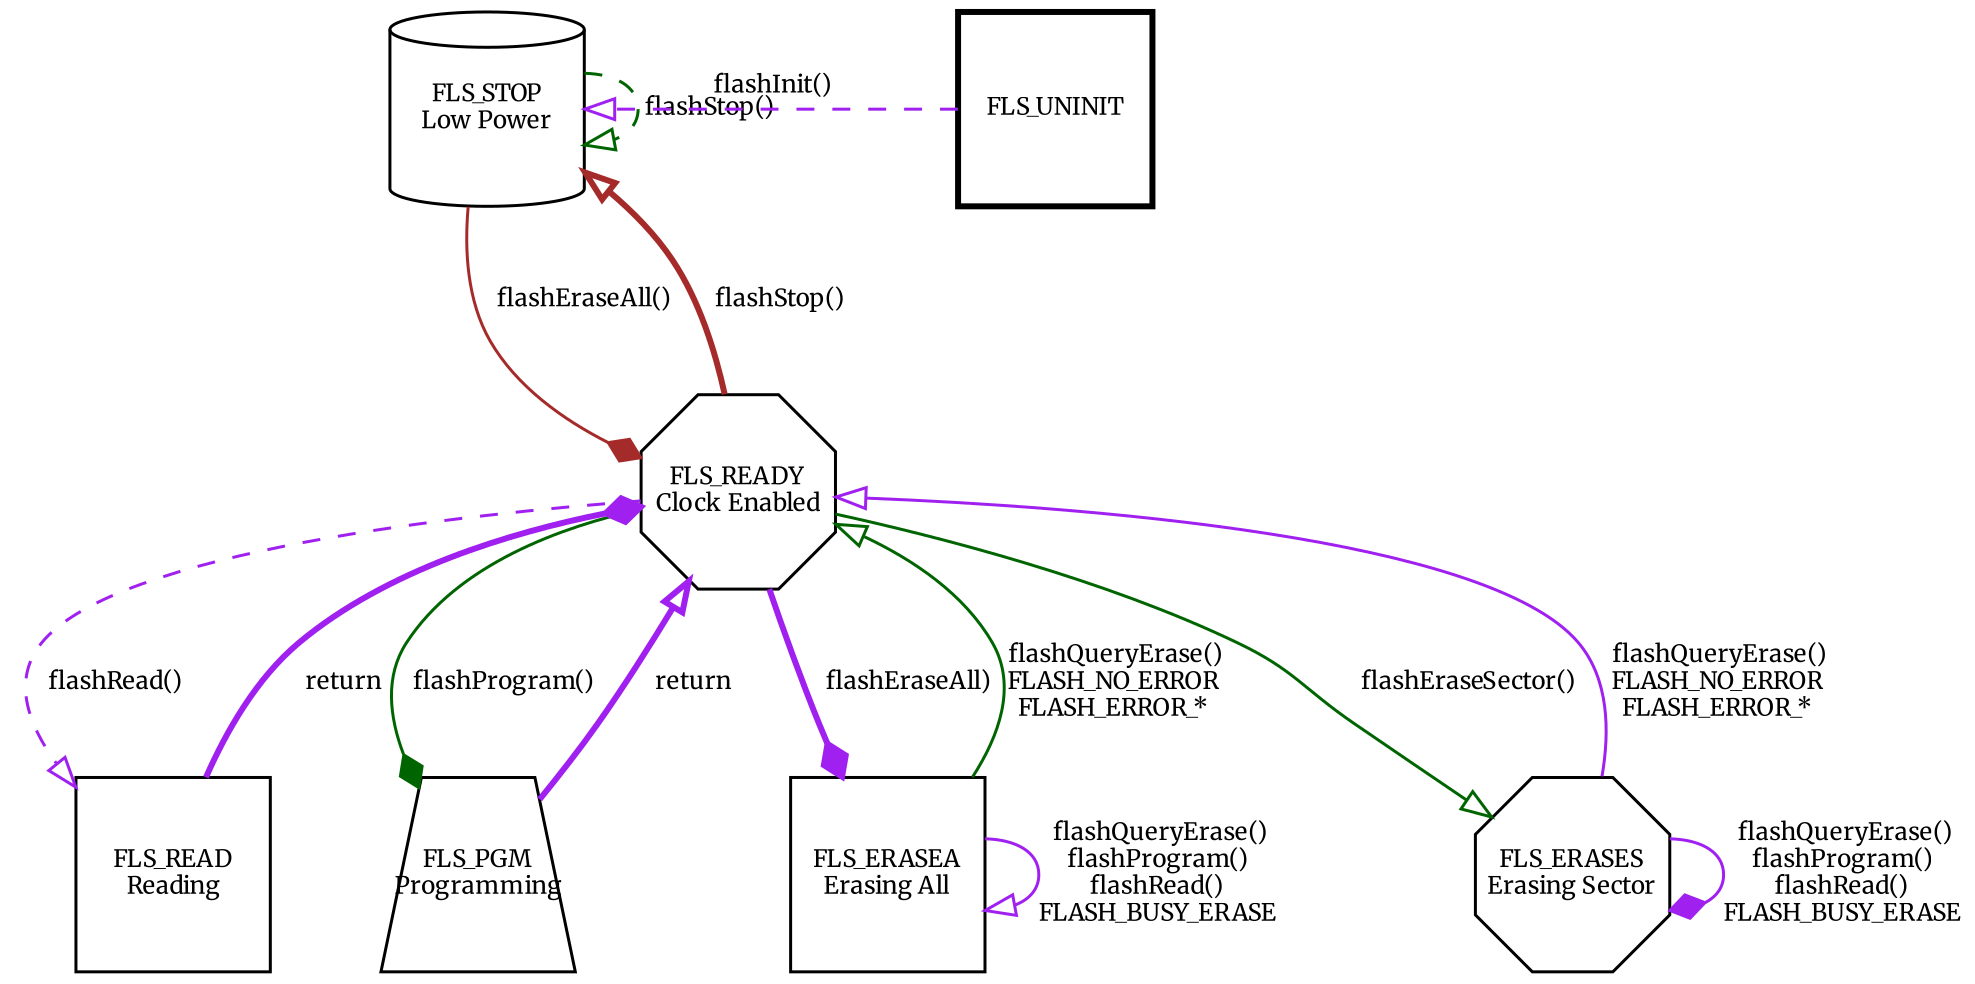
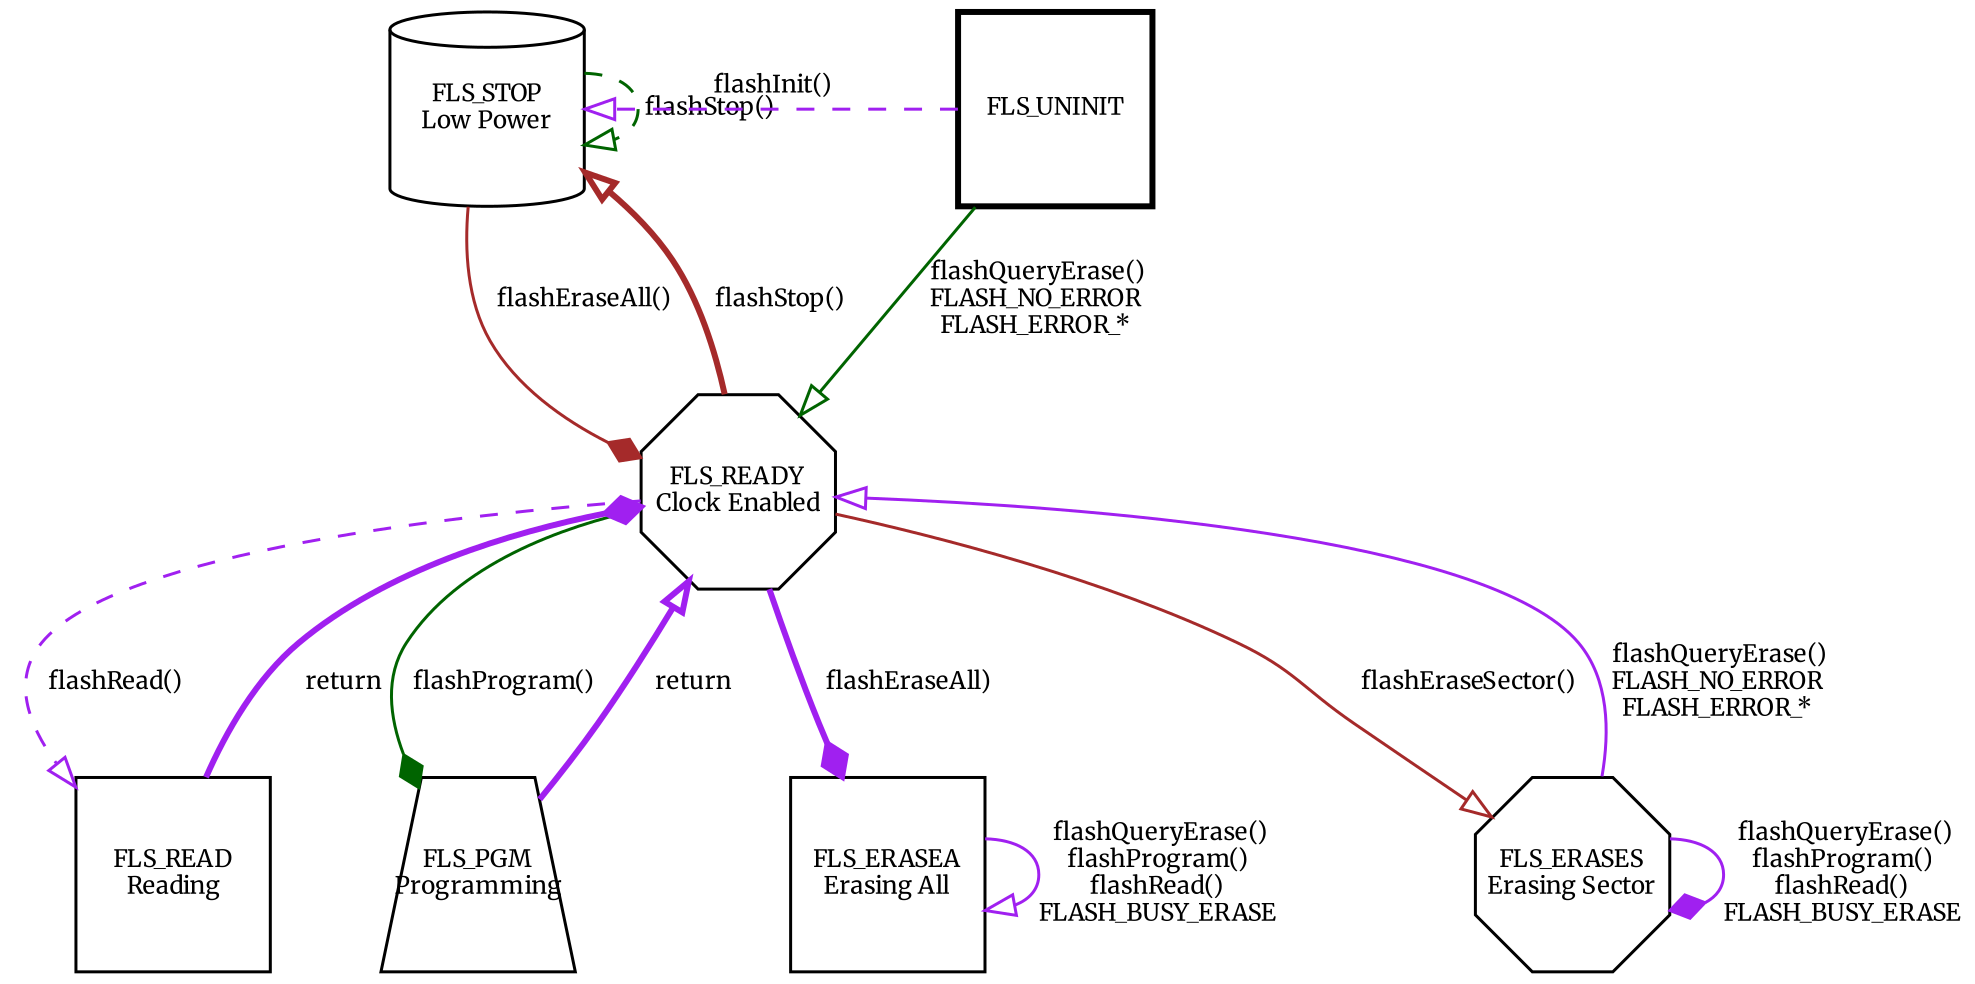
  digraph {
    fontname=Merriweather
    rankdir=TB
    node [fixedsize=true fontname=Merriweather fontsize=8 shape=box]
    edge [arrowhead=onormal color=purple fontname=Merriweather fontsize=8 style=solid]
    n1 [height=0.9 label="FLS_STOP\nLow Power" shape=cylinder width=0.9]
    n2 [height=0.9 label="FLS_READY\nClock Enabled" shape=octagon width=0.9]
    n3 [height=0.9 label="FLS_READ\nReading" width=0.9]
    n4 [height=0.9 label="FLS_PGM\nProgramming" shape=trapezium width=0.9]
    n5 [height=0.9 label="FLS_ERASEA\nErasing All" width=0.9]
    n6 [height=0.9 label="FLS_ERASES\nErasing Sector" shape=octagon width=0.9]
    n7 [height=0.9 label=FLS_UNINIT style=bold width=0.9]
    n1 -> n1 [color=darkgreen label=" flashStop()" style=dashed]
    n1 -> n2 [arrowhead=diamond color=brown label=" flashEraseAll()"]
    n2 -> n1 [color=brown label=" flashStop()" style=bold]
    n2 -> n3 [label=" flashRead()" style=dashed]
    n2 -> n4 [arrowhead=diamond color=darkgreen label=" flashProgram()"]
    n2 -> n5 [arrowhead=diamond label=" flashEraseAll)" style=bold]
-   n2 -> n6 [color=darkgreen label=" flashEraseSector()"]
+   n2 -> n6 [color=brown label=" flashEraseSector()"]
    n3 -> n2 [arrowhead=diamond label=" return" style=bold]
    n4 -> n2 [label=" return" style=bold]
-   n5 -> n2 [color=darkgreen label=" flashQueryErase()\nFLASH_NO_ERROR\nFLASH_ERROR_*"]
+   n7 -> n2 [color=darkgreen label=" flashQueryErase()\nFLASH_NO_ERROR\nFLASH_ERROR_*"]
    n5 -> n5 [label=" flashQueryErase()\nflashProgram()\nflashRead()\nFLASH_BUSY_ERASE"]
    n6 -> n2 [label=" flashQueryErase()\nFLASH_NO_ERROR\nFLASH_ERROR_*"]
    n6 -> n6 [arrowhead=diamond label=" flashQueryErase()\nflashProgram()\nflashRead()\nFLASH_BUSY_ERASE"]
    n7 -> n1 [constraint=false label=" flashInit()" style=dashed]
  }
